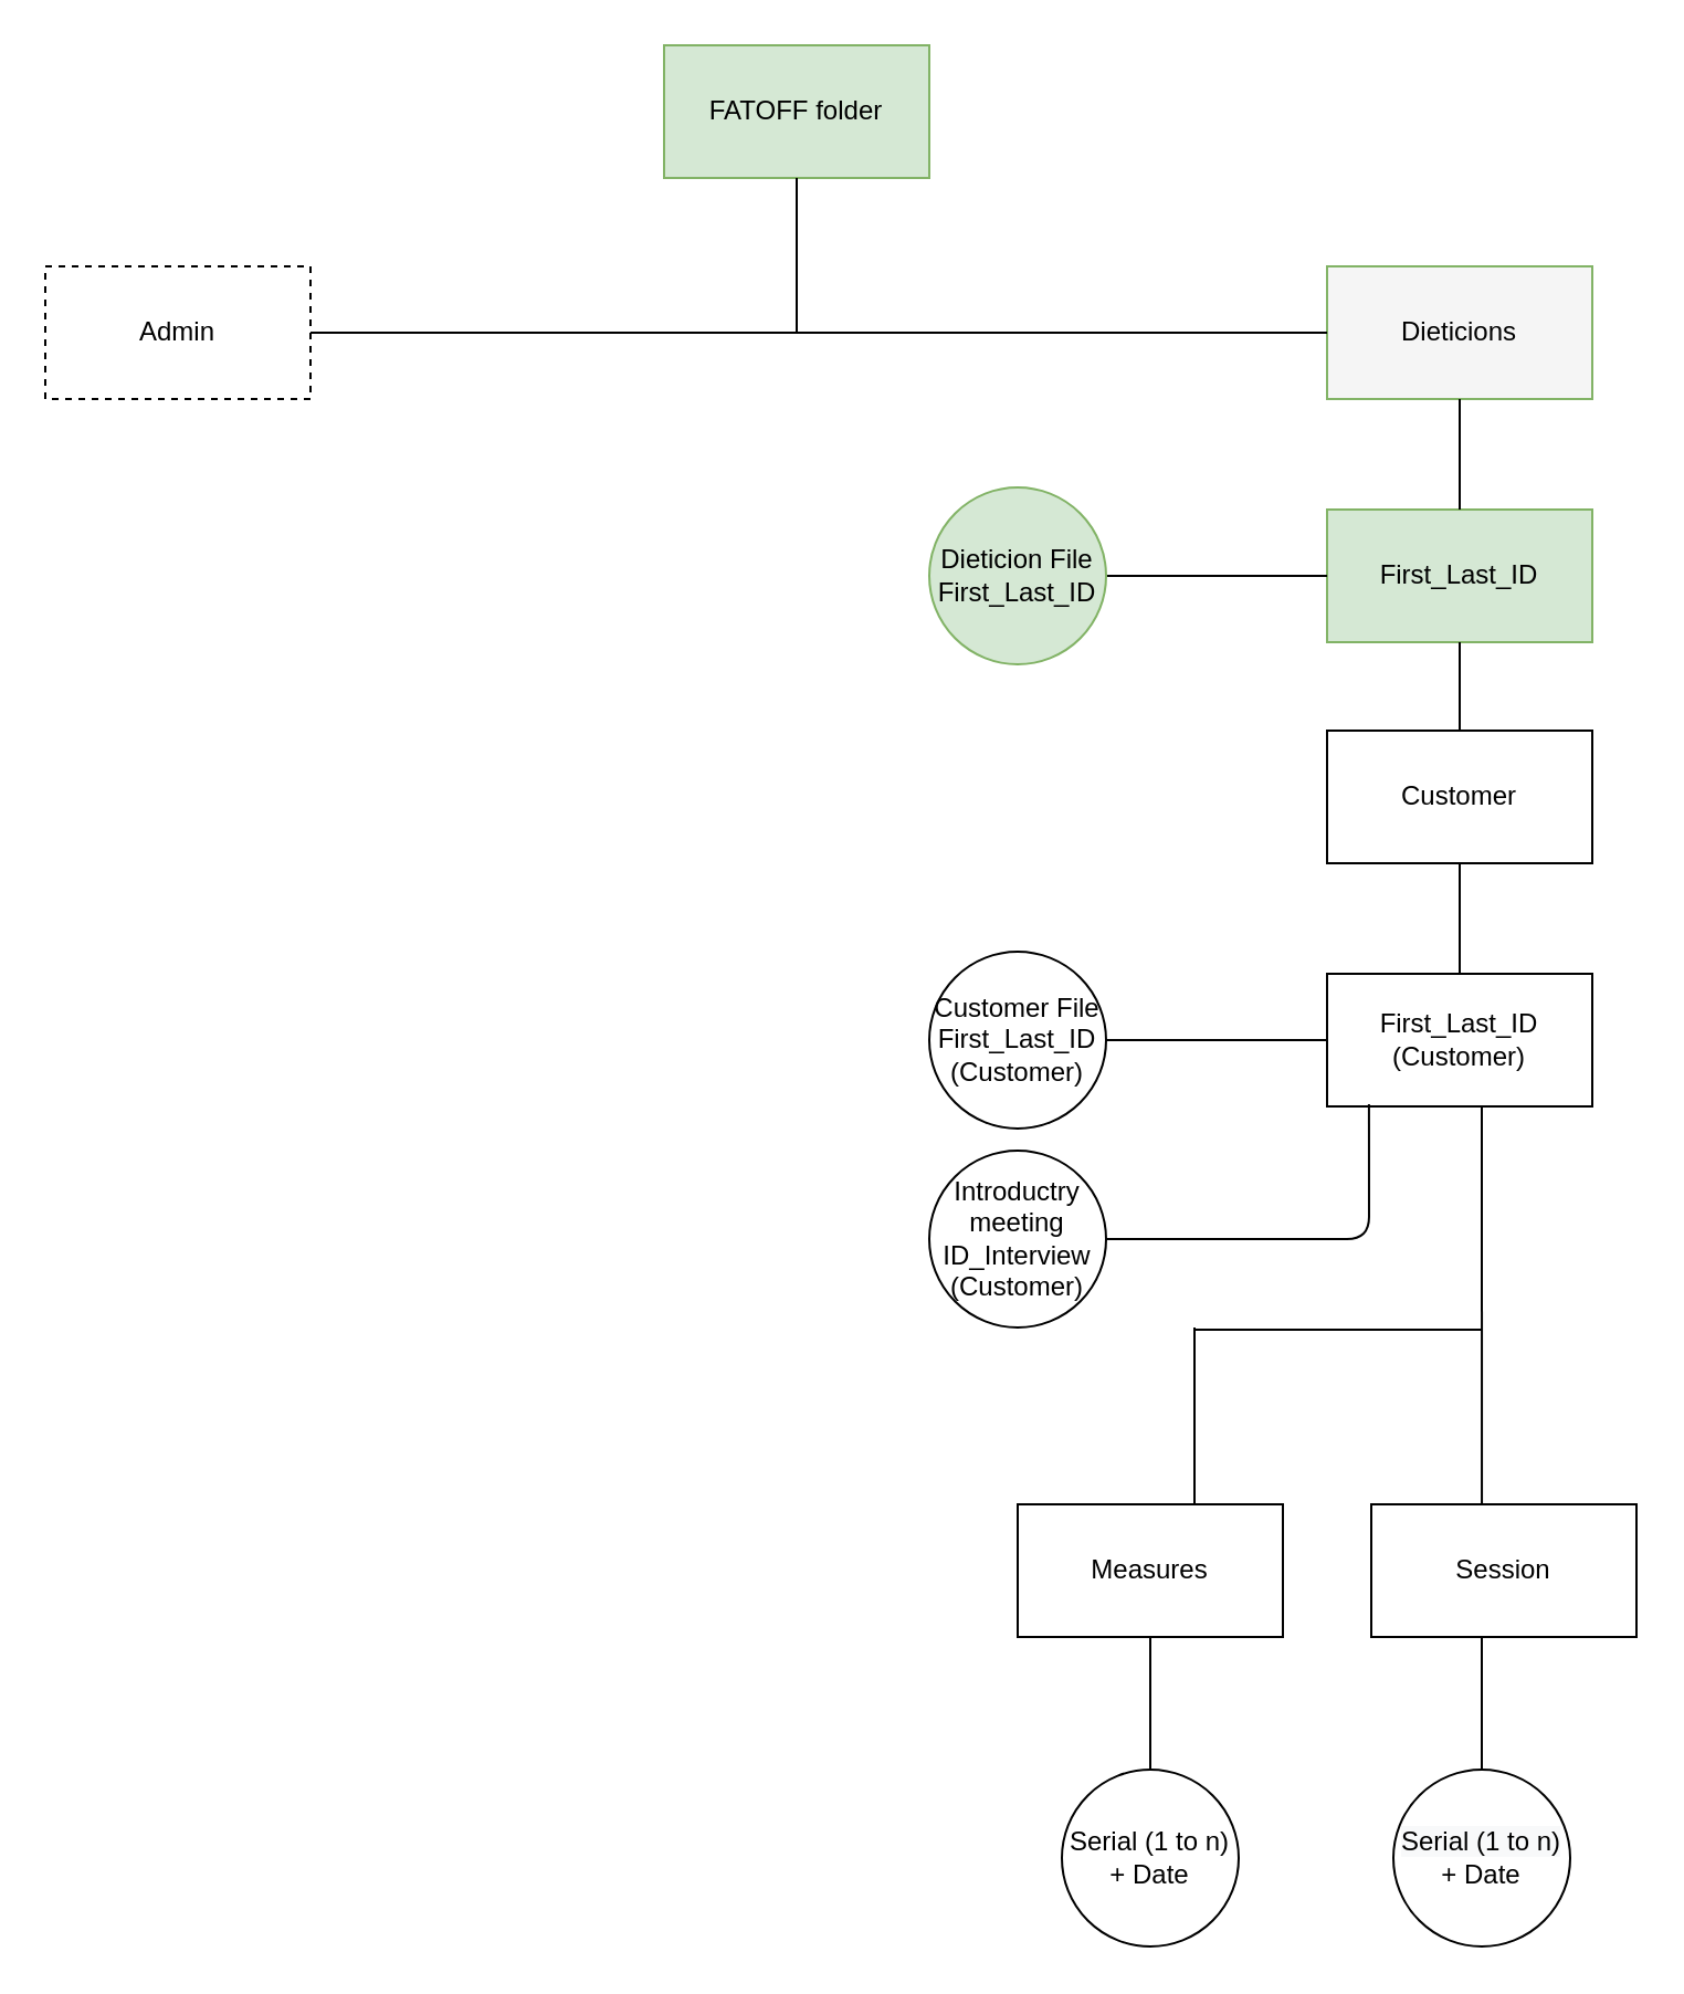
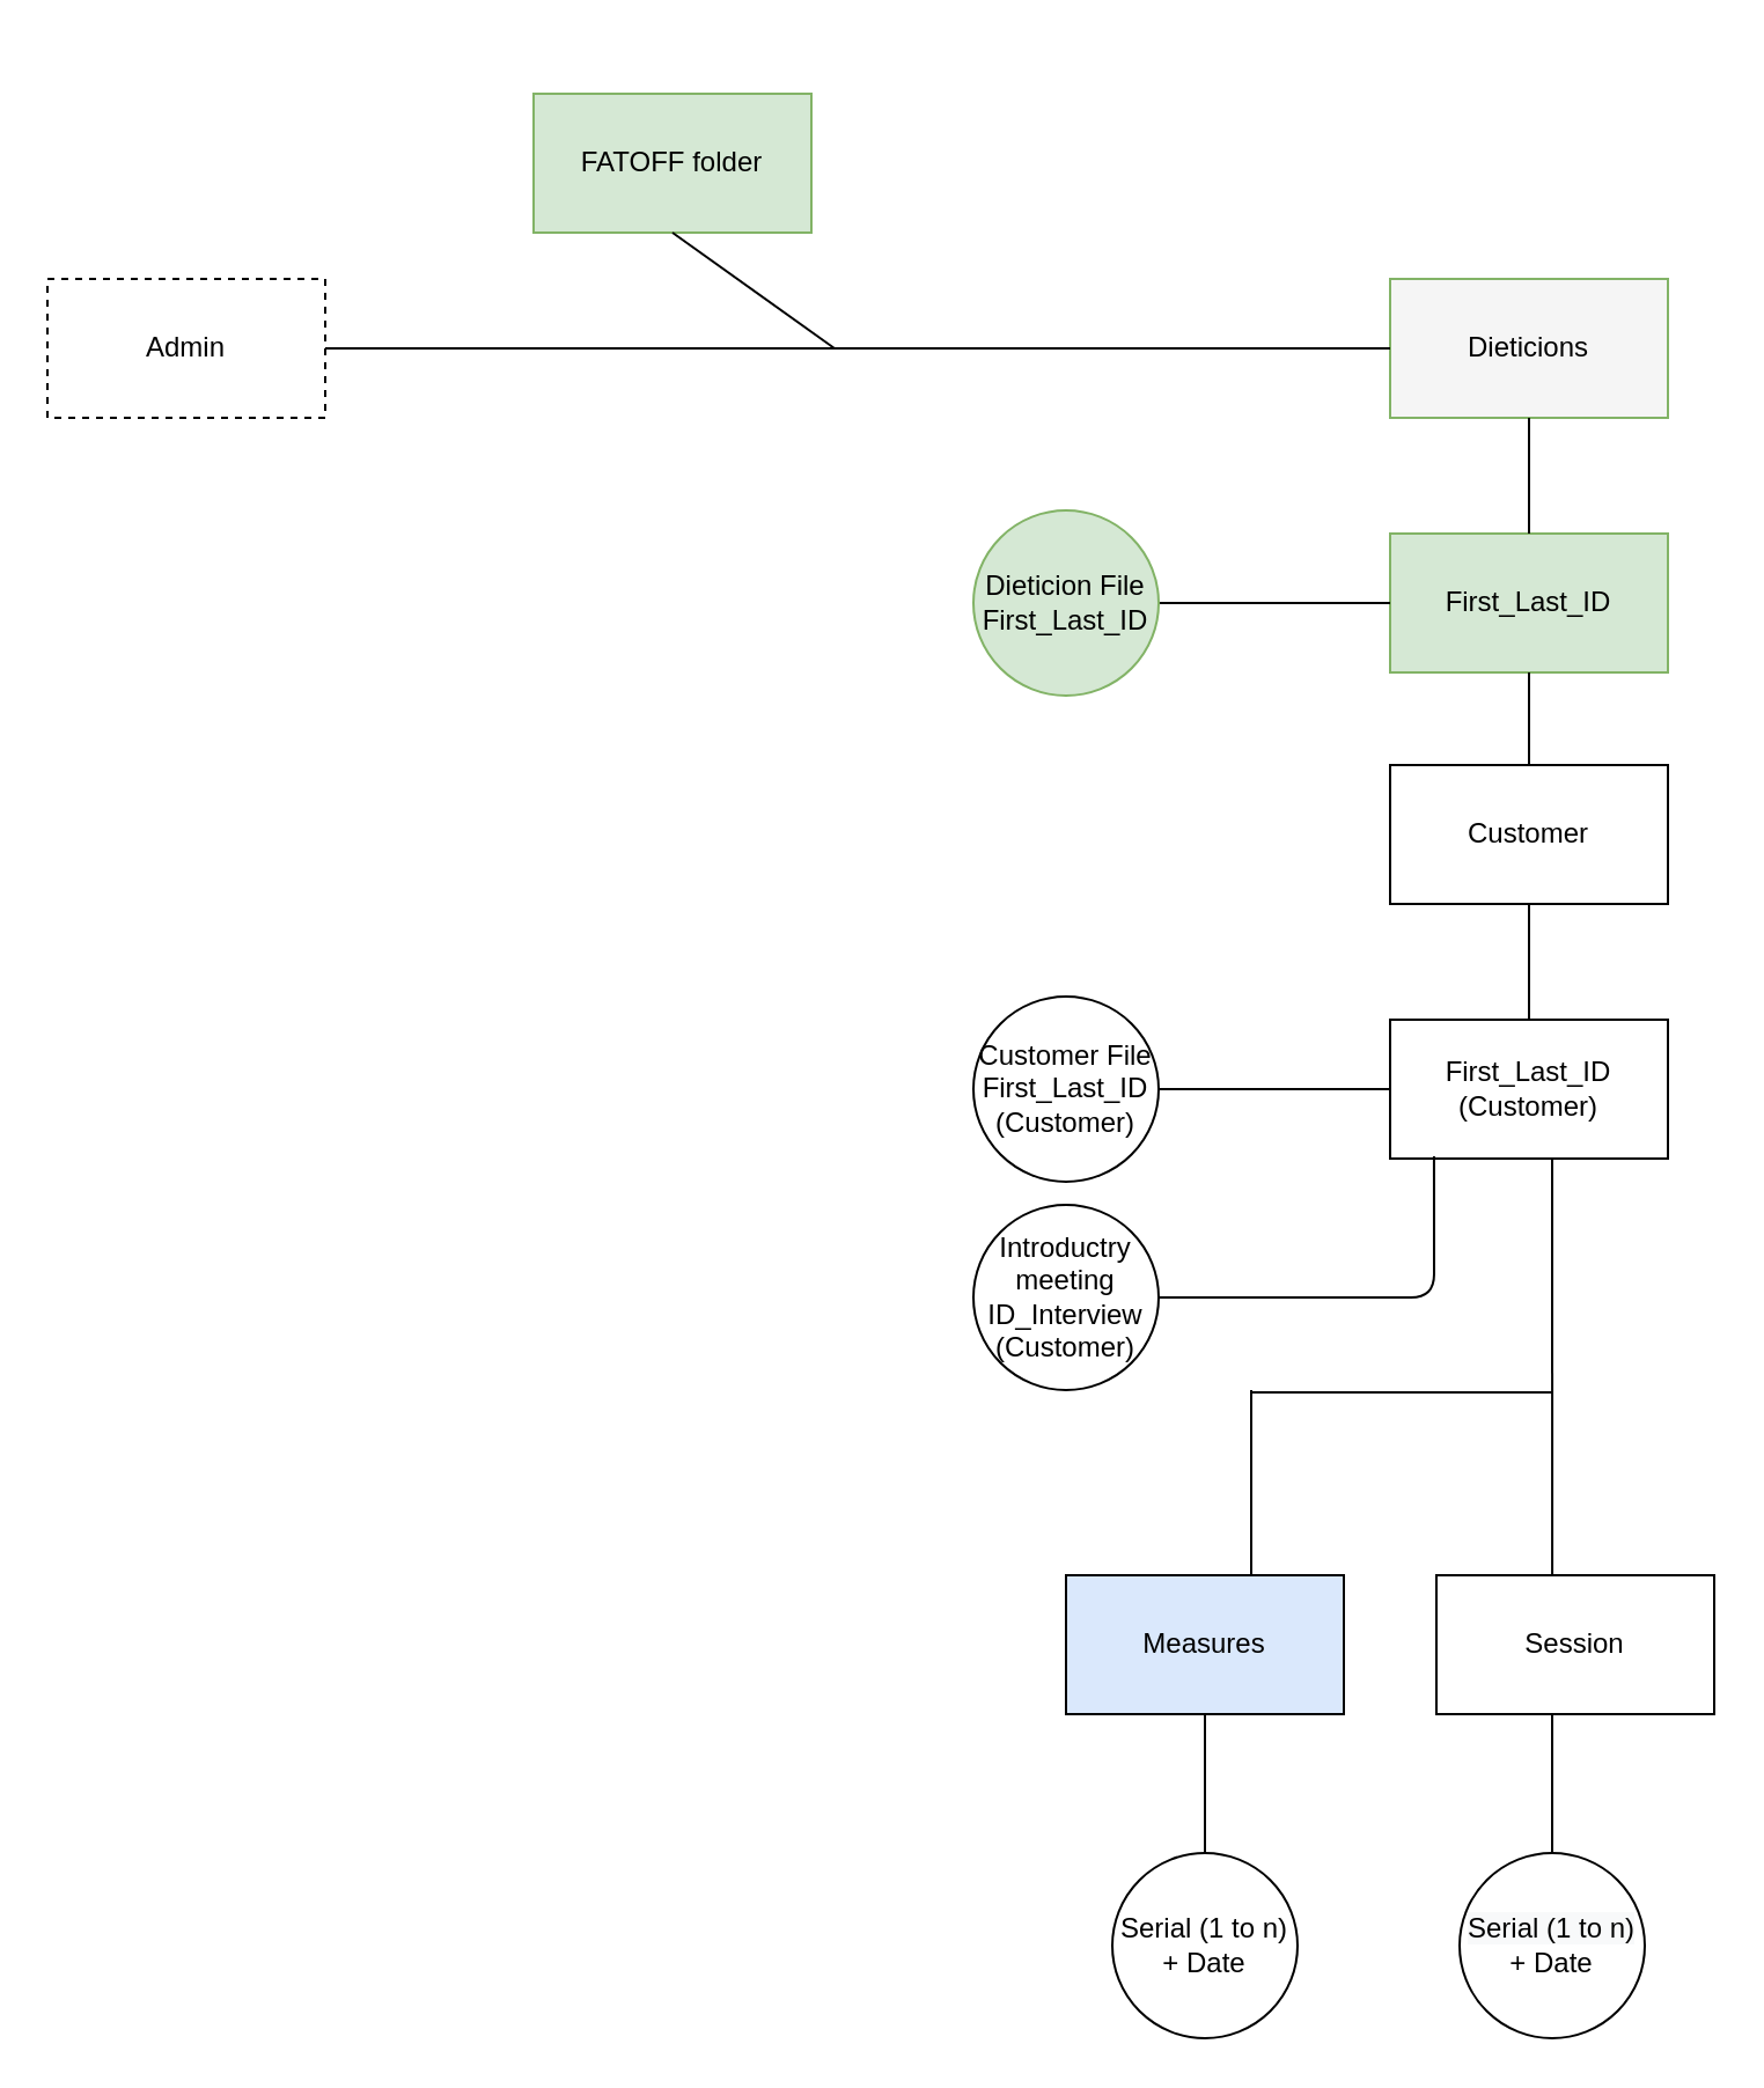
  <mxCell id="0" />
  <mxCell id="1" parent="0" />
- <mxCell id="2" value="FATOFF folder" style="rounded=0;whiteSpace=wrap;html=1;fillColor=#d5e8d4;strokeColor=#82b366;" vertex="1" parent="1"><mxGeometry x="300" y="20" width="120" height="60" as="geometry" /></mxCell>
+ <mxCell id="2" value="FATOFF folder" style="rounded=0;whiteSpace=wrap;html=1;fillColor=#d5e8d4;strokeColor=#82b366;" vertex="1" parent="1"><mxGeometry x="230" y="40" width="120" height="60" as="geometry" /></mxCell>
  <mxCell id="3" value="Admin" style="rounded=0;whiteSpace=wrap;html=1;dashed=1;" vertex="1" parent="1"><mxGeometry x="20" y="120" width="120" height="60" as="geometry" /></mxCell>
  <mxCell id="4" value="Dieticions" style="rounded=0;whiteSpace=wrap;html=1;fillColor=#f5f5f5;strokeColor=#82b366;" vertex="1" parent="1"><mxGeometry x="600" y="120" width="120" height="60" as="geometry" /></mxCell>
  <mxCell id="5" value="" style="endArrow=none;html=1;exitX=1;exitY=0.5;exitDx=0;exitDy=0;" edge="1" parent="1" source="3"><mxGeometry width="50" height="50" relative="1" as="geometry"><mxPoint x="230" y="180" as="sourcePoint" /><mxPoint x="360" y="150" as="targetPoint" /></mxGeometry></mxCell>
  <mxCell id="6" value="" style="endArrow=none;html=1;entryX=0.5;entryY=1;entryDx=0;entryDy=0;" edge="1" parent="1" target="2"><mxGeometry width="50" height="50" relative="1" as="geometry"><mxPoint x="360" y="150" as="sourcePoint" /><mxPoint x="280" y="130" as="targetPoint" /></mxGeometry></mxCell>
  <mxCell id="7" value="" style="endArrow=none;html=1;entryX=0;entryY=0.5;entryDx=0;entryDy=0;" edge="1" parent="1" target="4"><mxGeometry width="50" height="50" relative="1" as="geometry"><mxPoint x="360" y="150" as="sourcePoint" /><mxPoint x="410" y="100" as="targetPoint" /></mxGeometry></mxCell>
  <mxCell id="8" value="First_Last_ID" style="rounded=0;whiteSpace=wrap;html=1;fillColor=#d5e8d4;strokeColor=#82b366;" vertex="1" parent="1"><mxGeometry x="600" y="230" width="120" height="60" as="geometry" /></mxCell>
  <mxCell id="9" value="" style="endArrow=none;html=1;entryX=0.5;entryY=1;entryDx=0;entryDy=0;" edge="1" parent="1" target="4"><mxGeometry width="50" height="50" relative="1" as="geometry"><mxPoint x="660" y="230" as="sourcePoint" /><mxPoint x="710" y="180" as="targetPoint" /></mxGeometry></mxCell>
  <mxCell id="10" value="" style="endArrow=none;html=1;entryX=0;entryY=0.5;entryDx=0;entryDy=0;" edge="1" parent="1" target="8"><mxGeometry width="50" height="50" relative="1" as="geometry"><mxPoint x="500" y="260" as="sourcePoint" /><mxPoint x="550" y="250" as="targetPoint" /></mxGeometry></mxCell>
  <mxCell id="11" value="Customer" style="rounded=0;whiteSpace=wrap;html=1;" vertex="1" parent="1"><mxGeometry x="600" y="330" width="120" height="60" as="geometry" /></mxCell>
  <mxCell id="12" value="Dieticion File&lt;br&gt;First_Last_ID" style="ellipse;whiteSpace=wrap;html=1;aspect=fixed;fillColor=#d5e8d4;strokeColor=#82b366;" vertex="1" parent="1"><mxGeometry x="420" y="220" width="80" height="80" as="geometry" /></mxCell>
  <mxCell id="13" value="" style="endArrow=none;html=1;" edge="1" parent="1" target="8"><mxGeometry width="50" height="50" relative="1" as="geometry"><mxPoint x="660" y="330" as="sourcePoint" /><mxPoint x="710" y="280" as="targetPoint" /></mxGeometry></mxCell>
  <mxCell id="14" value="" style="endArrow=none;html=1;" edge="1" parent="1"><mxGeometry width="50" height="50" relative="1" as="geometry"><mxPoint x="660" y="440" as="sourcePoint" /><mxPoint x="660" y="390" as="targetPoint" /></mxGeometry></mxCell>
  <mxCell id="15" value="First_Last_ID (Customer)" style="rounded=0;whiteSpace=wrap;html=1;" vertex="1" parent="1"><mxGeometry x="600" y="440" width="120" height="60" as="geometry" /></mxCell>
  <mxCell id="16" value="" style="endArrow=none;html=1;entryX=0;entryY=0.5;entryDx=0;entryDy=0;" edge="1" parent="1"><mxGeometry width="50" height="50" relative="1" as="geometry"><mxPoint x="500" y="470" as="sourcePoint" /><mxPoint x="600" y="470" as="targetPoint" /></mxGeometry></mxCell>
  <mxCell id="17" value="Customer File&lt;br&gt;First_Last_ID (Customer)" style="ellipse;whiteSpace=wrap;html=1;aspect=fixed;" vertex="1" parent="1"><mxGeometry x="420" y="430" width="80" height="80" as="geometry" /></mxCell>
  <mxCell id="18" value="" style="endArrow=none;html=1;entryX=0.158;entryY=0.984;entryDx=0;entryDy=0;entryPerimeter=0;" edge="1" parent="1" target="15"><mxGeometry width="50" height="50" relative="1" as="geometry"><mxPoint x="500" y="560" as="sourcePoint" /><mxPoint x="670" y="560" as="targetPoint" /><Array as="points"><mxPoint x="560" y="560" /><mxPoint x="619" y="560" /></Array></mxGeometry></mxCell>
  <mxCell id="19" value="Introductry meeting&lt;br&gt;ID_Interview (Customer)" style="ellipse;whiteSpace=wrap;html=1;aspect=fixed;" vertex="1" parent="1"><mxGeometry x="420" y="520" width="80" height="80" as="geometry" /></mxCell>
- <mxCell id="20" value="Measures" style="rounded=0;whiteSpace=wrap;html=1;" vertex="1" parent="1"><mxGeometry x="460" y="680" width="120" height="60" as="geometry" /></mxCell>
+ <mxCell id="20" value="Measures" style="rounded=0;whiteSpace=wrap;html=1;fillColor=#dae8fc;" vertex="1" parent="1"><mxGeometry x="460" y="680" width="120" height="60" as="geometry" /></mxCell>
  <mxCell id="21" value="" style="endArrow=none;html=1;exitX=0.417;exitY=0;exitDx=0;exitDy=0;exitPerimeter=0;" edge="1" parent="1" source="22"><mxGeometry width="50" height="50" relative="1" as="geometry"><mxPoint x="670" y="540" as="sourcePoint" /><mxPoint x="670" y="500" as="targetPoint" /></mxGeometry></mxCell>
  <mxCell id="22" value="Session" style="rounded=0;whiteSpace=wrap;html=1;" vertex="1" parent="1"><mxGeometry x="620" y="680" width="120" height="60" as="geometry" /></mxCell>
  <mxCell id="23" value="" style="endArrow=none;html=1;" edge="1" parent="1"><mxGeometry width="50" height="50" relative="1" as="geometry"><mxPoint x="540" y="680" as="sourcePoint" /><mxPoint x="540" y="600" as="targetPoint" /></mxGeometry></mxCell>
  <mxCell id="24" value="" style="endArrow=none;html=1;" edge="1" parent="1"><mxGeometry width="50" height="50" relative="1" as="geometry"><mxPoint x="540" y="601" as="sourcePoint" /><mxPoint x="670" y="601" as="targetPoint" /></mxGeometry></mxCell>
  <mxCell id="25" value="" style="endArrow=none;html=1;" edge="1" parent="1"><mxGeometry width="50" height="50" relative="1" as="geometry"><mxPoint x="520" y="800" as="sourcePoint" /><mxPoint x="520" y="740" as="targetPoint" /></mxGeometry></mxCell>
  <mxCell id="26" value="" style="endArrow=none;html=1;" edge="1" parent="1"><mxGeometry width="50" height="50" relative="1" as="geometry"><mxPoint x="670" y="800" as="sourcePoint" /><mxPoint x="670" y="740" as="targetPoint" /></mxGeometry></mxCell>
  <mxCell id="27" value="&lt;span style=&quot;font-family: &amp;#34;helvetica&amp;#34;&quot;&gt;Serial (1 to n)&lt;/span&gt;&lt;br&gt;+ Date" style="ellipse;whiteSpace=wrap;html=1;aspect=fixed;" vertex="1" parent="1"><mxGeometry x="480" y="800" width="80" height="80" as="geometry" /></mxCell>
  <mxCell id="28" value="&lt;span style=&quot;color: rgb(0 , 0 , 0) ; font-family: &amp;#34;helvetica&amp;#34; ; font-size: 12px ; font-style: normal ; font-weight: 400 ; letter-spacing: normal ; text-align: center ; text-indent: 0px ; text-transform: none ; word-spacing: 0px ; background-color: rgb(248 , 249 , 250) ; float: none ; display: inline&quot;&gt;Serial (1 to n)&lt;/span&gt;&lt;br&gt;+ Date" style="ellipse;whiteSpace=wrap;html=1;aspect=fixed;" vertex="1" parent="1"><mxGeometry x="630" y="800" width="80" height="80" as="geometry" /></mxCell>
